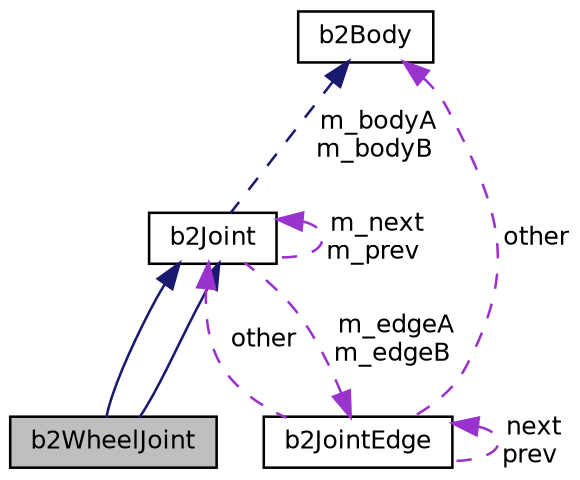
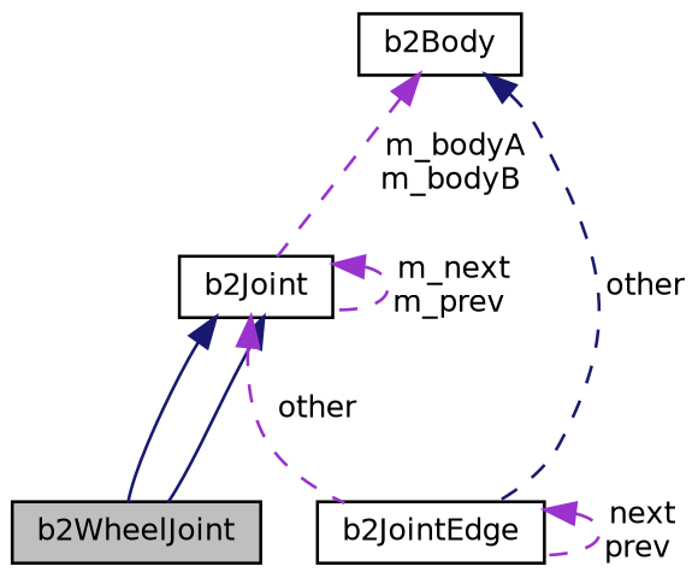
  digraph {
    node [color=black fillcolor=white fontname=Helvetica fontsize=10 shape=record style=filled]
    edge [color=darkorchid3 dir=back fontname=Helvetica fontsize=10 labelfontname=Helvetica labelfontsize=10 style=dashed]
    n1 [fillcolor=grey75 fontcolor=black height=0.2 label=b2WheelJoint width=0.4]
    n2 [height=0.2 label=b2Joint width=0.4]
    n3 [height=0.2 label=b2JointEdge width=0.4]
    n4 [height=0.2 label=b2Body width=0.4]
    n2 -> n1 [color=midnightblue style=solid]
    n2 -> n1 [color=midnightblue style=solid]
    n2 -> n2 [label=" m_next\nm_prev"]
    n2 -> n3 [label=" other"]
-   n3 -> n2 [label=" m_edgeA\nm_edgeB"]
    n3 -> n3 [label=" next\nprev"]
-   n4 -> n2 [color=midnightblue label=" m_bodyA\nm_bodyB"]
-   n4 -> n3 [label=" other"]
+   n4 -> n2 [label=" m_bodyA\nm_bodyB"]
+   n4 -> n3 [color=midnightblue label=" other"]
  }
